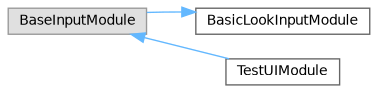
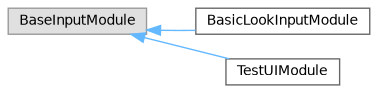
  digraph {
    rankdir=LR
    node [color=grey40 fillcolor=white fontname=Helvetica fontsize=10 shape=box style=filled]
    edge [color=steelblue1 dir=back fontname=Helvetica fontsize=10 labelfontname=Helvetica labelfontsize=10 style=solid]
    n1 [color=grey60 fillcolor="#E0E0E0" height=0.2 label=BaseInputModule width=0.4]
    n2 [height=0.2 label=BasicLookInputModule width=0.4]
    n3 [height=0.2 label=TestUIModule width=0.4]
-   n2 -> n1
+   n1 -> n2
    n1 -> n3
  }
